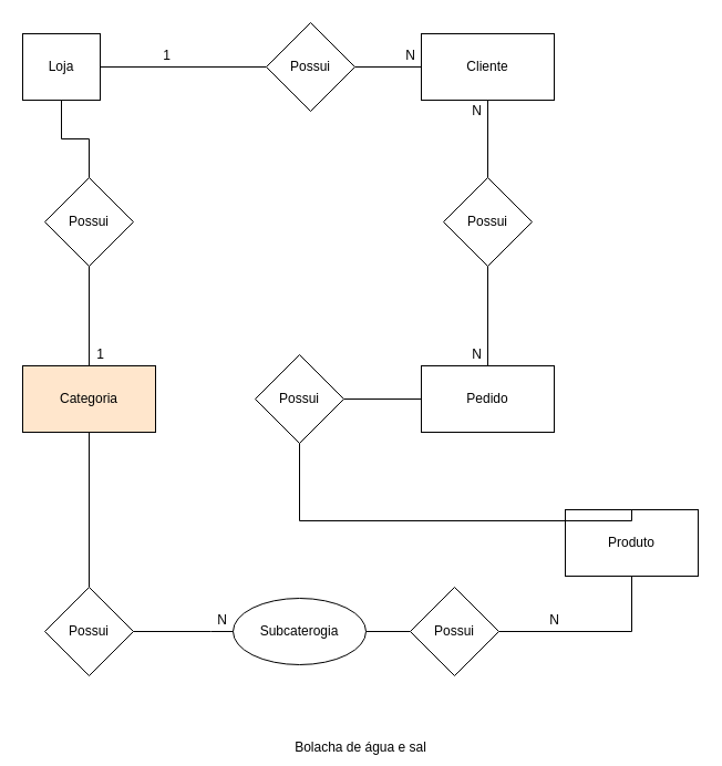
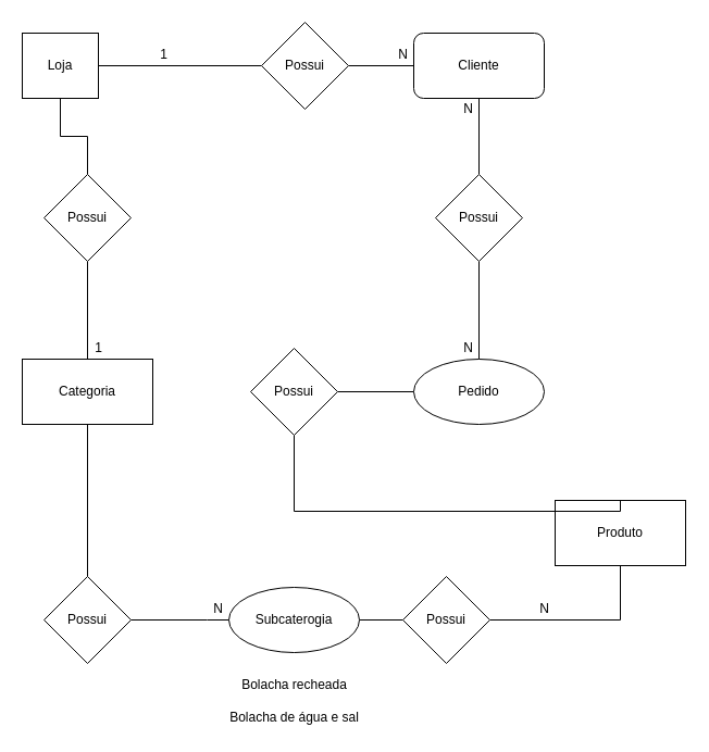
  <mxCell id="0" />
  <mxCell id="1" parent="0" />
  <mxCell id="2" value="" style="edgeStyle=orthogonalEdgeStyle;rounded=0;orthogonalLoop=1;jettySize=auto;html=1;endArrow=none;endFill=0;" edge="1" parent="1" source="4" target="6"><mxGeometry relative="1" as="geometry" /></mxCell>
  <mxCell id="3" value="" style="edgeStyle=orthogonalEdgeStyle;rounded=0;orthogonalLoop=1;jettySize=auto;html=1;endArrow=none;endFill=0;" edge="1" parent="1" source="4" target="18"><mxGeometry relative="1" as="geometry" /></mxCell>
  <mxCell id="4" value="&lt;font style=&quot;vertical-align: inherit&quot;&gt;&lt;font style=&quot;vertical-align: inherit&quot;&gt;Loja&lt;/font&gt;&lt;/font&gt;" style="rounded=0;whiteSpace=wrap;html=1;" vertex="1" parent="1"><mxGeometry x="20" y="30" width="70" height="60" as="geometry" /></mxCell>
  <mxCell id="5" value="" style="edgeStyle=orthogonalEdgeStyle;rounded=0;orthogonalLoop=1;jettySize=auto;html=1;endArrow=none;endFill=0;" edge="1" parent="1" source="6" target="8"><mxGeometry relative="1" as="geometry" /></mxCell>
  <mxCell id="6" value="Possui" style="rhombus;whiteSpace=wrap;html=1;rounded=0;" vertex="1" parent="1"><mxGeometry x="40" y="160" width="80" height="80" as="geometry" /></mxCell>
  <mxCell id="7" value="" style="edgeStyle=orthogonalEdgeStyle;rounded=0;orthogonalLoop=1;jettySize=auto;html=1;endArrow=none;endFill=0;" edge="1" parent="1" source="8" target="9"><mxGeometry relative="1" as="geometry" /></mxCell>
- <mxCell id="8" value="Categoria" style="whiteSpace=wrap;html=1;rounded=0;fillColor=#ffe6cc;" vertex="1" parent="1"><mxGeometry x="20" y="330" width="120" height="60" as="geometry" /></mxCell>
+ <mxCell id="8" value="Categoria" style="whiteSpace=wrap;html=1;rounded=0;" vertex="1" parent="1"><mxGeometry x="20" y="330" width="120" height="60" as="geometry" /></mxCell>
  <mxCell id="9" value="Possui" style="rhombus;whiteSpace=wrap;html=1;rounded=0;" vertex="1" parent="1"><mxGeometry x="40" y="530" width="80" height="80" as="geometry" /></mxCell>
  <mxCell id="10" value="" style="edgeStyle=orthogonalEdgeStyle;rounded=0;orthogonalLoop=1;jettySize=auto;html=1;endArrow=none;endFill=0;" edge="1" parent="1" source="11" target="14"><mxGeometry relative="1" as="geometry" /></mxCell>
  <mxCell id="11" value="Subcaterogia" style="ellipse;whiteSpace=wrap;html=1;" vertex="1" parent="1"><mxGeometry x="210" y="540" width="120" height="60" as="geometry" /></mxCell>
  <mxCell id="12" value="Produto" style="whiteSpace=wrap;html=1;rounded=0;" vertex="1" parent="1"><mxGeometry x="510" y="460" width="120" height="60" as="geometry" /></mxCell>
  <mxCell id="13" value="" style="edgeStyle=orthogonalEdgeStyle;rounded=0;orthogonalLoop=1;jettySize=auto;html=1;endArrow=none;endFill=0;" edge="1" parent="1" source="14" target="12"><mxGeometry relative="1" as="geometry" /></mxCell>
  <mxCell id="14" value="Possui" style="rhombus;whiteSpace=wrap;html=1;rounded=0;" vertex="1" parent="1"><mxGeometry x="370" y="530" width="80" height="80" as="geometry" /></mxCell>
- <mxCell id="16" value="Bolacha de água e sal" style="text;html=1;align=center;verticalAlign=middle;resizable=0;points=[];autosize=1;" vertex="1" parent="1"><mxGeometry x="260" y="665" width="130" height="20" as="geometry" /></mxCell>
+ <mxCell id="15" value="Bolacha recheada" style="text;html=1;align=center;verticalAlign=middle;resizable=0;points=[];autosize=1;" vertex="1" parent="1"><mxGeometry x="215" y="620" width="110" height="20" as="geometry" /></mxCell>
+ <mxCell id="16" value="Bolacha de água e sal" style="text;html=1;align=center;verticalAlign=middle;resizable=0;points=[];autosize=1;" vertex="1" parent="1"><mxGeometry x="205" y="650" width="130" height="20" as="geometry" /></mxCell>
  <mxCell id="17" value="" style="edgeStyle=orthogonalEdgeStyle;rounded=0;orthogonalLoop=1;jettySize=auto;html=1;endArrow=none;endFill=0;" edge="1" parent="1" source="18" target="20"><mxGeometry relative="1" as="geometry" /></mxCell>
  <mxCell id="18" value="Possui" style="rhombus;whiteSpace=wrap;html=1;rounded=0;" vertex="1" parent="1"><mxGeometry x="240" y="20" width="80" height="80" as="geometry" /></mxCell>
  <mxCell id="19" value="" style="edgeStyle=orthogonalEdgeStyle;rounded=0;orthogonalLoop=1;jettySize=auto;html=1;endArrow=none;endFill=0;" edge="1" parent="1" source="20" target="22"><mxGeometry relative="1" as="geometry" /></mxCell>
- <mxCell id="20" value="Cliente" style="whiteSpace=wrap;html=1;rounded=0;" vertex="1" parent="1"><mxGeometry x="380" y="30" width="120" height="60" as="geometry" /></mxCell>
+ <mxCell id="20" value="Cliente" style="whiteSpace=wrap;html=1;rounded=1;" vertex="1" parent="1"><mxGeometry x="380" y="30" width="120" height="60" as="geometry" /></mxCell>
  <mxCell id="21" value="" style="edgeStyle=orthogonalEdgeStyle;rounded=0;orthogonalLoop=1;jettySize=auto;html=1;endArrow=none;endFill=0;" edge="1" parent="1" source="22" target="24"><mxGeometry relative="1" as="geometry" /></mxCell>
  <mxCell id="22" value="Possui" style="rhombus;whiteSpace=wrap;html=1;rounded=0;" vertex="1" parent="1"><mxGeometry x="400" y="160" width="80" height="80" as="geometry" /></mxCell>
  <mxCell id="23" value="" style="edgeStyle=orthogonalEdgeStyle;rounded=0;orthogonalLoop=1;jettySize=auto;html=1;endArrow=none;endFill=0;" edge="1" parent="1" source="24" target="26"><mxGeometry relative="1" as="geometry" /></mxCell>
- <mxCell id="24" value="Pedido" style="whiteSpace=wrap;html=1;rounded=0;" vertex="1" parent="1"><mxGeometry x="380" y="330" width="120" height="60" as="geometry" /></mxCell>
+ <mxCell id="24" value="Pedido" style="ellipse;whiteSpace=wrap;html=1;" vertex="1" parent="1"><mxGeometry x="380" y="330" width="120" height="60" as="geometry" /></mxCell>
  <mxCell id="25" style="edgeStyle=orthogonalEdgeStyle;rounded=0;orthogonalLoop=1;jettySize=auto;html=1;entryX=0.5;entryY=0;entryDx=0;entryDy=0;endArrow=none;endFill=0;" edge="1" parent="1" source="26" target="12"><mxGeometry relative="1" as="geometry"><Array as="points"><mxPoint x="270" y="470" /><mxPoint x="570" y="470" /></Array></mxGeometry></mxCell>
  <mxCell id="26" value="Possui" style="rhombus;whiteSpace=wrap;html=1;rounded=0;" vertex="1" parent="1"><mxGeometry x="230" y="320" width="80" height="80" as="geometry" /></mxCell>
  <mxCell id="27" value="1" style="text;html=1;align=center;verticalAlign=middle;resizable=0;points=[];autosize=1;" vertex="1" parent="1"><mxGeometry x="140" y="40" width="20" height="20" as="geometry" /></mxCell>
  <mxCell id="28" value="N" style="text;html=1;align=center;verticalAlign=middle;resizable=0;points=[];autosize=1;" vertex="1" parent="1"><mxGeometry x="360" y="40" width="20" height="20" as="geometry" /></mxCell>
  <mxCell id="29" value="1" style="text;html=1;align=center;verticalAlign=middle;resizable=0;points=[];autosize=1;" vertex="1" parent="1"><mxGeometry x="80" y="310" width="20" height="20" as="geometry" /></mxCell>
  <mxCell id="30" value="N" style="text;html=1;align=center;verticalAlign=middle;resizable=0;points=[];autosize=1;" vertex="1" parent="1"><mxGeometry x="490" y="550" width="20" height="20" as="geometry" /></mxCell>
  <mxCell id="31" value="N" style="text;html=1;align=center;verticalAlign=middle;resizable=0;points=[];autosize=1;" vertex="1" parent="1"><mxGeometry x="420" y="310" width="20" height="20" as="geometry" /></mxCell>
  <mxCell id="32" value="N" style="text;html=1;align=center;verticalAlign=middle;resizable=0;points=[];autosize=1;" vertex="1" parent="1"><mxGeometry x="190" y="550" width="20" height="20" as="geometry" /></mxCell>
  <mxCell id="33" value="" style="edgeStyle=orthogonalEdgeStyle;rounded=0;orthogonalLoop=1;jettySize=auto;html=1;endArrow=none;endFill=0;" edge="1" parent="1" source="9" target="11"><mxGeometry relative="1" as="geometry"><mxPoint x="120" y="570" as="sourcePoint" /><mxPoint x="210" y="570" as="targetPoint" /><Array as="points"><mxPoint x="190" y="570" /><mxPoint x="190" y="570" /></Array></mxGeometry></mxCell>
  <mxCell id="34" value="N" style="text;html=1;align=center;verticalAlign=middle;resizable=0;points=[];autosize=1;" vertex="1" parent="1"><mxGeometry x="420" y="90" width="20" height="20" as="geometry" /></mxCell>
